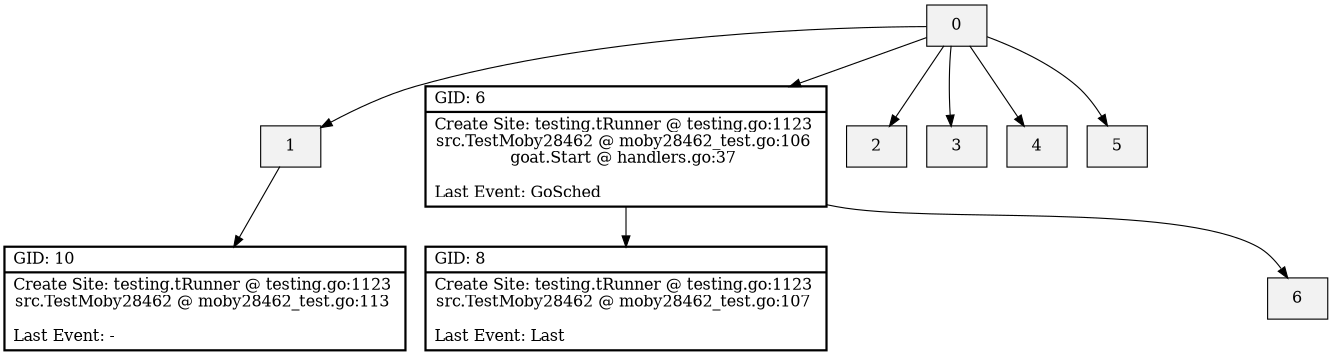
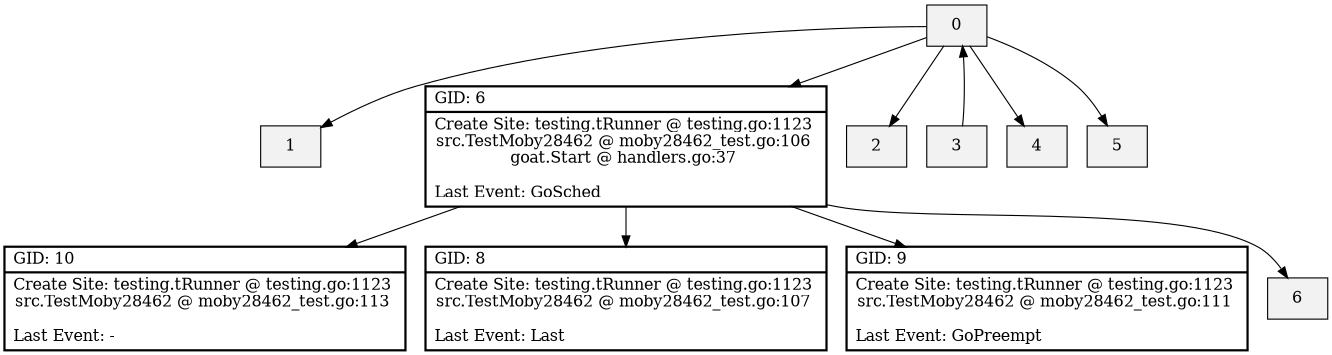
  digraph {
    node [fillcolor=gray95 shape=record style=filled]
    n1 [label="{ GID: 6\l | Create Site: testing.tRunner @ testing.go:1123 \nsrc.TestMoby28462 @ moby28462_test.go:106 \ngoat.Start @ handlers.go:37 \n\lLast Event: GoSched\l }" style=bold]
    n2 [label="{ GID: 10\l | Create Site: testing.tRunner @ testing.go:1123 \nsrc.TestMoby28462 @ moby28462_test.go:113 \n\lLast Event: -\l }" style=bold]
    n3 [label="{ GID: 8\l | Create Site: testing.tRunner @ testing.go:1123 \nsrc.TestMoby28462 @ moby28462_test.go:107 \n\lLast Event: Last\l }" style=bold]
+   n4 [label="{ GID: 9\l | Create Site: testing.tRunner @ testing.go:1123 \nsrc.TestMoby28462 @ moby28462_test.go:111 \n\lLast Event: GoPreempt\l }" style=bold]
    n5 [label=6]
    0
    1
    2
    3
    4
    5
-   1 -> n2
+   n1 -> n2
    n1 -> n3
+   n1 -> n4
    n1 -> n5
    0 -> n1
    0 -> 1
    0 -> 2
-   0 -> 3
+   3 -> 0
    0 -> 4
    0 -> 5
  }
